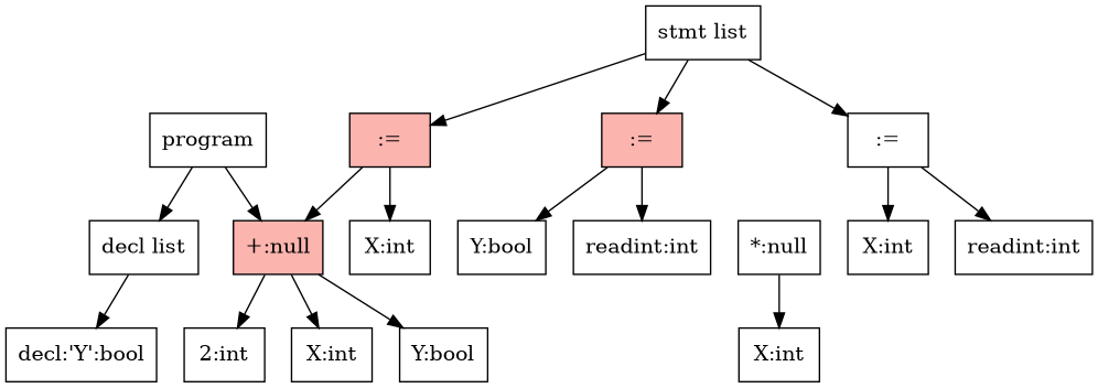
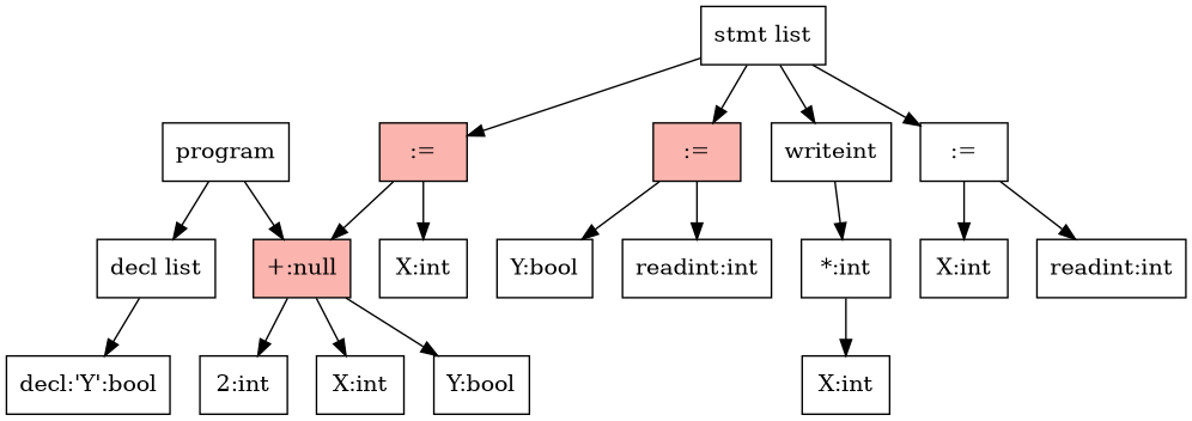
  digraph {
    node [fillcolor=white shape=box style=filled]
    n1 [label=program]
    n2 [label="decl list"]
    n3 [fillcolor="/pastel13/1" label="+:null"]
    n4 [label="decl:'Y':bool"]
    n5 [label="stmt list"]
    n6 [label=":="]
    n7 [fillcolor="/pastel13/1" label=":="]
    n8 [fillcolor="/pastel13/1" label=":="]
+   n9 [label=writeint]
    n10 [label="X:int"]
    n11 [label="readint:int"]
    n12 [label="Y:bool"]
    n13 [label="readint:int"]
    n14 [label="X:int"]
-   n15 [label="*:null"]
+   n15 [label="*:int"]
    n16 [label="X:int"]
    n17 [label="Y:bool"]
    n18 [label="2:int"]
    n19 [label="X:int"]
    n1 -> n2
    n1 -> n3
    n2 -> n4
    n3 -> n16
    n3 -> n17
    n3 -> n18
    n5 -> n6
    n5 -> n7
    n5 -> n8
+   n5 -> n9
    n6 -> n10
    n6 -> n11
    n7 -> n12
    n7 -> n13
    n8 -> n3
    n8 -> n14
+   n9 -> n15
    n15 -> n19
  }
